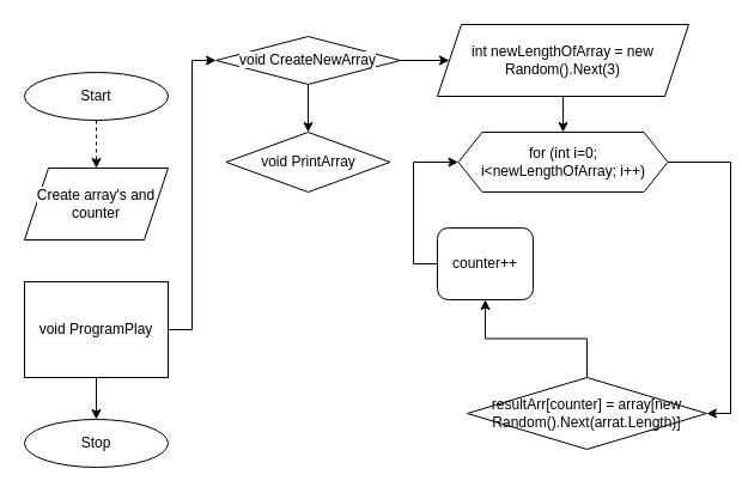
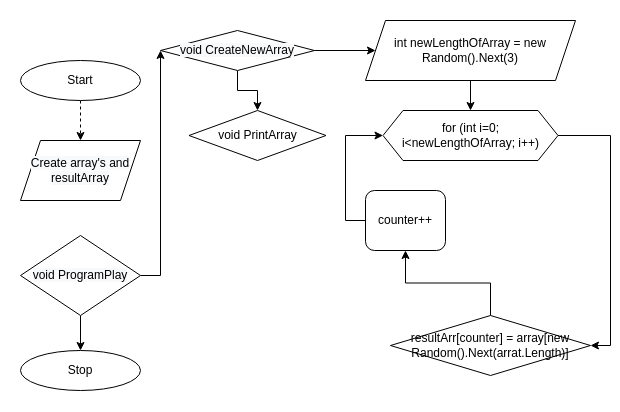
  <mxCell id="0" />
  <mxCell id="1" parent="0" />
  <mxCell id="2" style="edgeStyle=orthogonalEdgeStyle;rounded=0;orthogonalLoop=1;jettySize=auto;html=1;entryX=0.5;entryY=0;entryDx=0;entryDy=0;dashed=1;" edge="1" parent="1" source="3" target="8"><mxGeometry relative="1" as="geometry"><mxPoint x="80" y="160" as="targetPoint" /></mxGeometry></mxCell>
  <mxCell id="3" value="Start" style="ellipse;whiteSpace=wrap;html=1;" vertex="1" parent="1"><mxGeometry x="20" y="60" width="120" height="40" as="geometry" /></mxCell>
  <mxCell id="4" style="edgeStyle=orthogonalEdgeStyle;rounded=0;orthogonalLoop=1;jettySize=auto;html=1;entryX=0;entryY=0.5;entryDx=0;entryDy=0;exitX=1;exitY=0.5;exitDx=0;exitDy=0;" edge="1" parent="1" source="7" target="10"><mxGeometry relative="1" as="geometry"><mxPoint x="230" y="180" as="targetPoint" /><mxPoint x="140" y="260" as="sourcePoint" /><Array as="points"><mxPoint x="160" y="275" /><mxPoint x="160" y="50" /></Array></mxGeometry></mxCell>
  <mxCell id="5" style="edgeStyle=orthogonalEdgeStyle;rounded=0;orthogonalLoop=1;jettySize=auto;html=1;exitX=1;exitY=0.5;exitDx=0;exitDy=0;entryX=0;entryY=0.5;entryDx=0;entryDy=0;" edge="1" parent="1" source="10" target="12"><mxGeometry relative="1" as="geometry"><mxPoint x="420" y="180" as="targetPoint" /><mxPoint x="370" y="180" as="sourcePoint" /></mxGeometry></mxCell>
  <mxCell id="6" style="edgeStyle=orthogonalEdgeStyle;rounded=0;orthogonalLoop=1;jettySize=auto;html=1;" edge="1" parent="1" source="7" target="20"><mxGeometry relative="1" as="geometry"><mxPoint x="80" y="340" as="targetPoint" /></mxGeometry></mxCell>
- <mxCell id="7" value="&#10;&#10;&lt;span style=&quot;color: rgb(0, 0, 0); font-family: helvetica; font-size: 12px; font-style: normal; font-weight: 400; letter-spacing: normal; text-align: center; text-indent: 0px; text-transform: none; word-spacing: 0px; background-color: rgb(248, 249, 250); display: inline; float: none;&quot;&gt;void ProgramPlay&lt;/span&gt;&#10;&#10;" style="whiteSpace=wrap;html=1;rounded=0;" vertex="1" parent="1"><mxGeometry x="20" y="235" width="120" height="80" as="geometry" /></mxCell>
- <mxCell id="8" value="&#10;&#10;&lt;span style=&quot;color: rgb(0, 0, 0); font-family: helvetica; font-size: 12px; font-style: normal; font-weight: 400; letter-spacing: normal; text-align: center; text-indent: 0px; text-transform: none; word-spacing: 0px; background-color: rgb(248, 249, 250); display: inline; float: none;&quot;&gt;Create array's and counter&lt;/span&gt;&#10;&#10;" style="shape=parallelogram;perimeter=parallelogramPerimeter;whiteSpace=wrap;html=1;fixedSize=1;" vertex="1" parent="1"><mxGeometry x="20" y="140" width="120" height="60" as="geometry" /></mxCell>
+ <mxCell id="7" value="&#10;&#10;&lt;span style=&quot;color: rgb(0, 0, 0); font-family: helvetica; font-size: 12px; font-style: normal; font-weight: 400; letter-spacing: normal; text-align: center; text-indent: 0px; text-transform: none; word-spacing: 0px; background-color: rgb(248, 249, 250); display: inline; float: none;&quot;&gt;void ProgramPlay&lt;/span&gt;&#10;&#10;" style="rhombus;whiteSpace=wrap;html=1;" vertex="1" parent="1"><mxGeometry x="20" y="235" width="120" height="80" as="geometry" /></mxCell>
+ <mxCell id="8" value="&#10;&#10;&lt;span style=&quot;color: rgb(0, 0, 0); font-family: helvetica; font-size: 12px; font-style: normal; font-weight: 400; letter-spacing: normal; text-align: center; text-indent: 0px; text-transform: none; word-spacing: 0px; background-color: rgb(248, 249, 250); display: inline; float: none;&quot;&gt;Create array's and resultArray&lt;/span&gt;&#10;&#10;" style="shape=parallelogram;perimeter=parallelogramPerimeter;whiteSpace=wrap;html=1;fixedSize=1;" vertex="1" parent="1"><mxGeometry x="20" y="140" width="120" height="60" as="geometry" /></mxCell>
  <mxCell id="9" style="edgeStyle=orthogonalEdgeStyle;rounded=0;orthogonalLoop=1;jettySize=auto;html=1;" edge="1" parent="1" source="10" target="19"><mxGeometry relative="1" as="geometry"><mxPoint x="317" y="240" as="targetPoint" /></mxGeometry></mxCell>
- <mxCell id="10" value="&#10;&#10;&lt;span style=&quot;color: rgb(0, 0, 0); font-family: helvetica; font-size: 12px; font-style: normal; font-weight: 400; letter-spacing: normal; text-align: center; text-indent: 0px; text-transform: none; word-spacing: 0px; background-color: rgb(248, 249, 250); display: inline; float: none;&quot;&gt;void CreateNewArray&lt;/span&gt;&#10;&#10;" style="rhombus;whiteSpace=wrap;html=1;" vertex="1" parent="1"><mxGeometry x="180" y="30" width="154" height="40" as="geometry" /></mxCell>
+ <mxCell id="10" value="&#10;&#10;&lt;span style=&quot;color: rgb(0, 0, 0); font-family: helvetica; font-size: 12px; font-style: normal; font-weight: 400; letter-spacing: normal; text-align: center; text-indent: 0px; text-transform: none; word-spacing: 0px; background-color: rgb(248, 249, 250); display: inline; float: none;&quot;&gt;void CreateNewArray&lt;/span&gt;&#10;&#10;" style="rhombus;whiteSpace=wrap;html=1;" vertex="1" parent="1"><mxGeometry x="160" y="30" width="154" height="40" as="geometry" /></mxCell>
  <mxCell id="11" style="edgeStyle=orthogonalEdgeStyle;rounded=0;orthogonalLoop=1;jettySize=auto;html=1;" edge="1" parent="1" source="12" target="14"><mxGeometry relative="1" as="geometry"><mxPoint x="525" y="240" as="targetPoint" /></mxGeometry></mxCell>
  <mxCell id="12" value="int newLengthOfArray = new Random().Next(3)" style="shape=parallelogram;perimeter=parallelogramPerimeter;whiteSpace=wrap;html=1;fixedSize=1;" vertex="1" parent="1"><mxGeometry x="365" y="20" width="210" height="60" as="geometry" /></mxCell>
  <mxCell id="13" style="edgeStyle=orthogonalEdgeStyle;rounded=0;orthogonalLoop=1;jettySize=auto;html=1;entryX=0.5;entryY=0;entryDx=0;entryDy=0;exitX=1;exitY=0.5;exitDx=0;exitDy=0;" edge="1" parent="1" source="14" target="16"><mxGeometry relative="1" as="geometry"><mxPoint x="620" y="320" as="targetPoint" /></mxGeometry></mxCell>
  <mxCell id="14" value="for (int i=0; i&amp;lt;newLengthOfArray; i++)" style="shape=hexagon;perimeter=hexagonPerimeter2;whiteSpace=wrap;html=1;fixedSize=1;" vertex="1" parent="1"><mxGeometry x="382.5" y="110" width="175" height="50" as="geometry" /></mxCell>
  <mxCell id="15" style="edgeStyle=orthogonalEdgeStyle;rounded=0;orthogonalLoop=1;jettySize=auto;html=1;" edge="1" parent="1" source="16" target="18"><mxGeometry relative="1" as="geometry"><mxPoint x="470" y="350" as="targetPoint" /></mxGeometry></mxCell>
  <mxCell id="16" value="resultArr[counter] = array[new Random().Next(arrat.Length)]" style="rhombus;whiteSpace=wrap;html=1;direction=south;" vertex="1" parent="1"><mxGeometry x="390" y="315" width="200" height="60" as="geometry" /></mxCell>
  <mxCell id="17" style="edgeStyle=orthogonalEdgeStyle;rounded=0;orthogonalLoop=1;jettySize=auto;html=1;entryX=0;entryY=0.5;entryDx=0;entryDy=0;exitX=0;exitY=0.5;exitDx=0;exitDy=0;" edge="1" parent="1" source="18" target="14"><mxGeometry relative="1" as="geometry" /></mxCell>
  <mxCell id="18" value="counter++" style="whiteSpace=wrap;html=1;rounded=1;" vertex="1" parent="1"><mxGeometry x="365" y="190" width="80" height="60" as="geometry" /></mxCell>
  <mxCell id="19" value="void PrintArray" style="rhombus;whiteSpace=wrap;html=1;" vertex="1" parent="1"><mxGeometry x="188.5" y="110" width="137" height="50" as="geometry" /></mxCell>
  <mxCell id="20" value="Stop" style="ellipse;whiteSpace=wrap;html=1;" vertex="1" parent="1"><mxGeometry x="20" y="350" width="120" height="40" as="geometry" /></mxCell>
